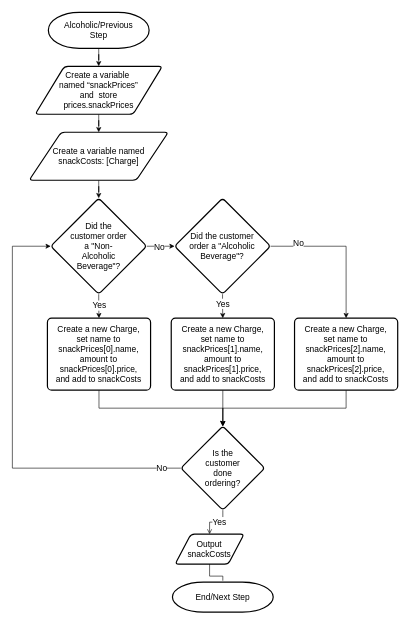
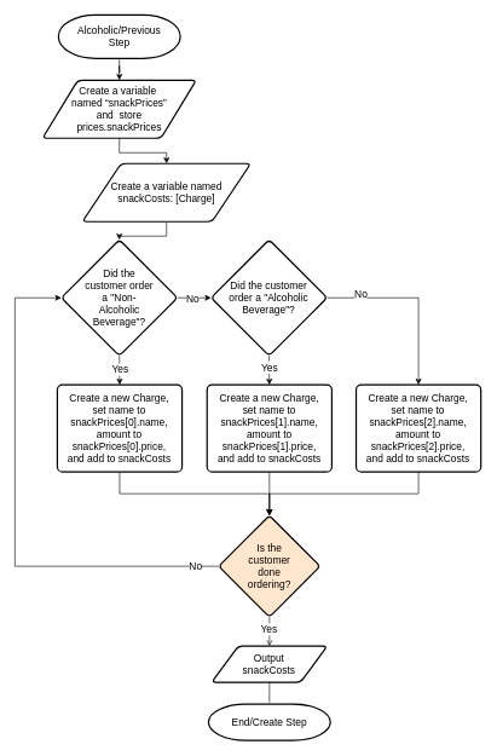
  <mxCell id="0" />
  <mxCell id="1" parent="0" />
  <mxCell id="2" value="" style="edgeStyle=orthogonalEdgeStyle;rounded=0;orthogonalLoop=1;jettySize=auto;html=1;fontSize=14;" parent="1" source="3" target="20" edge="1"><mxGeometry relative="1" as="geometry" /></mxCell>
  <mxCell id="3" value="Alcoholic/Previous Step" style="strokeWidth=2;html=1;shape=mxgraph.flowchart.terminator;whiteSpace=wrap;spacing=20;spacingTop=5;spacingBottom=5;spacingLeft=5;spacingRight=5;fontSize=14;" parent="1" vertex="1"><mxGeometry x="80" y="20" width="168" height="60" as="geometry" /></mxCell>
  <mxCell id="4" style="edgeStyle=orthogonalEdgeStyle;rounded=0;orthogonalLoop=1;jettySize=auto;html=1;spacing=12;spacingTop=5;spacingBottom=5;spacingLeft=5;spacingRight=5;entryX=0.5;entryY=0;entryDx=0;entryDy=0;fontSize=14;" parent="1" source="8" target="30" edge="1"><mxGeometry relative="1" as="geometry"><mxPoint x="370.44" y="540" as="targetPoint" /></mxGeometry></mxCell>
  <mxCell id="5" value="Yes" style="edgeLabel;html=1;align=center;verticalAlign=middle;resizable=0;points=[];spacing=12;spacingTop=5;spacingBottom=5;spacingLeft=5;spacingRight=5;fontSize=14;" parent="4" vertex="1" connectable="0"><mxGeometry x="-0.155" y="1" relative="1" as="geometry"><mxPoint x="-1" y="-1" as="offset" /></mxGeometry></mxCell>
  <mxCell id="6" style="edgeStyle=orthogonalEdgeStyle;rounded=0;orthogonalLoop=1;jettySize=auto;html=1;spacing=12;spacingTop=5;spacingBottom=5;spacingLeft=5;spacingRight=5;entryX=0.5;entryY=0;entryDx=0;entryDy=0;fontSize=14;" parent="1" source="8" target="31" edge="1"><mxGeometry relative="1" as="geometry"><mxPoint x="548.44" y="540" as="targetPoint" /><Array as="points"><mxPoint x="576" y="410" /></Array></mxGeometry></mxCell>
  <mxCell id="7" value="No" style="edgeLabel;html=1;align=center;verticalAlign=middle;resizable=0;points=[];spacing=12;spacingTop=5;spacingBottom=5;spacingLeft=5;spacingRight=5;fontSize=14;" parent="6" vertex="1" connectable="0"><mxGeometry x="0.068" relative="1" as="geometry"><mxPoint x="-80" y="-11" as="offset" /></mxGeometry></mxCell>
  <mxCell id="8" value="&lt;p style=&quot;line-height: 120%; font-size: 14px;&quot;&gt;Did the customer order a &quot;Alcoholic Beverage&quot;?&lt;br style=&quot;font-size: 14px;&quot;&gt;&lt;/p&gt;" style="rhombus;whiteSpace=wrap;html=1;strokeWidth=2;rounded=1;arcSize=12;verticalAlign=middle;horizontal=1;spacing=21;spacingBottom=5;spacingTop=5;spacingLeft=5;spacingRight=5;fontSize=14;" parent="1" vertex="1"><mxGeometry x="290.44" y="330" width="160" height="160" as="geometry" /></mxCell>
  <mxCell id="9" style="edgeStyle=orthogonalEdgeStyle;rounded=0;orthogonalLoop=1;jettySize=auto;html=1;entryX=0;entryY=0.5;entryDx=0;entryDy=0;spacing=12;spacingTop=5;spacingBottom=5;spacingLeft=5;spacingRight=5;fontSize=14;" parent="1" source="13" target="8" edge="1"><mxGeometry relative="1" as="geometry"><mxPoint x="310" y="410" as="targetPoint" /></mxGeometry></mxCell>
  <mxCell id="10" value="No" style="edgeLabel;html=1;align=center;verticalAlign=middle;resizable=0;points=[];spacing=12;spacingTop=5;spacingBottom=5;spacingLeft=5;spacingRight=5;fontSize=14;" parent="9" vertex="1" connectable="0"><mxGeometry x="0.068" relative="1" as="geometry"><mxPoint x="-5" as="offset" /></mxGeometry></mxCell>
  <mxCell id="11" style="edgeStyle=orthogonalEdgeStyle;rounded=0;orthogonalLoop=1;jettySize=auto;html=1;entryX=0.5;entryY=0;entryDx=0;entryDy=0;fontSize=14;" parent="1" source="13" target="29" edge="1"><mxGeometry relative="1" as="geometry"><mxPoint x="270.68" y="580" as="targetPoint" /><Array as="points" /></mxGeometry></mxCell>
  <mxCell id="12" value="Yes" style="edgeLabel;html=1;align=center;verticalAlign=middle;resizable=0;points=[];fontSize=14;" parent="11" vertex="1" connectable="0"><mxGeometry x="-0.827" y="-2" relative="1" as="geometry"><mxPoint x="2" y="15" as="offset" /></mxGeometry></mxCell>
  <mxCell id="13" value="&lt;p style=&quot;line-height: 120%;&quot;&gt;Did the customer order a &quot;Non-Alcoholic Beverage&quot;?&lt;/p&gt;" style="rhombus;whiteSpace=wrap;html=1;strokeWidth=2;rounded=1;arcSize=12;verticalAlign=middle;horizontal=1;spacing=20;spacingBottom=0;spacingTop=0;spacingLeft=10;spacingRight=10;fontSize=14;" parent="1" vertex="1"><mxGeometry x="84" y="330" width="160" height="160" as="geometry" /></mxCell>
  <mxCell id="14" value="" style="edgeStyle=orthogonalEdgeStyle;rounded=0;orthogonalLoop=1;jettySize=auto;html=1;fontSize=14;entryX=0.5;entryY=0;entryDx=0;entryDy=0;" parent="1" source="15" target="13" edge="1"><mxGeometry relative="1" as="geometry"><mxPoint x="164" y="340" as="targetPoint" /></mxGeometry></mxCell>
- <mxCell id="15" value="&lt;div style=&quot;font-size: 14px;&quot;&gt;Create a variable named &lt;br style=&quot;font-size: 14px;&quot;&gt;snackCosts: [Charge]&lt;/div&gt;" style="shape=parallelogram;html=1;strokeWidth=2;perimeter=parallelogramPerimeter;whiteSpace=wrap;rounded=1;arcSize=12;size=0.23;spacing=20;spacingTop=0;spacingBottom=0;spacingLeft=15;spacingRight=15;fontSize=14;" parent="1" vertex="1"><mxGeometry x="48" y="220" width="232" height="80" as="geometry" /></mxCell>
+ <mxCell id="15" value="&lt;div style=&quot;font-size: 14px;&quot;&gt;Create a variable named &lt;br style=&quot;font-size: 14px;&quot;&gt;snackCosts: [Charge]&lt;/div&gt;" style="shape=parallelogram;html=1;strokeWidth=2;perimeter=parallelogramPerimeter;whiteSpace=wrap;rounded=1;arcSize=12;size=0.23;spacing=20;spacingTop=0;spacingBottom=0;spacingLeft=15;spacingRight=15;fontSize=14;" parent="1" vertex="1"><mxGeometry x="113" y="225" width="232" height="80" as="geometry" /></mxCell>
  <mxCell id="16" style="edgeStyle=orthogonalEdgeStyle;rounded=0;orthogonalLoop=1;jettySize=auto;html=1;entryX=0.5;entryY=-0.047;entryDx=0;entryDy=0;entryPerimeter=0;fontSize=14;endArrow=none;" parent="1" source="17" target="21" edge="1"><mxGeometry relative="1" as="geometry"><mxPoint x="370.02" y="1050" as="targetPoint" /></mxGeometry></mxCell>
- <mxCell id="17" value="&lt;div&gt;Output snackCosts&lt;/div&gt;" style="shape=parallelogram;html=1;strokeWidth=2;perimeter=parallelogramPerimeter;whiteSpace=wrap;rounded=1;arcSize=12;size=0.23;spacing=20;spacingTop=20;spacingBottom=20;spacingLeft=30;spacingRight=30;fontSize=14;" parent="1" vertex="1"><mxGeometry x="291.32" y="890" width="115" height="50" as="geometry" /></mxCell>
+ <mxCell id="17" value="&lt;div&gt;Output snackCosts&lt;/div&gt;" style="shape=parallelogram;html=1;strokeWidth=2;perimeter=parallelogramPerimeter;whiteSpace=wrap;rounded=1;arcSize=12;size=0.23;spacing=20;spacingTop=20;spacingBottom=20;spacingLeft=30;spacingRight=30;fontSize=14;" parent="1" vertex="1"><mxGeometry x="291.32" y="890" width="159.12" height="50" as="geometry" /></mxCell>
  <mxCell id="18" value="" style="edgeStyle=orthogonalEdgeStyle;rounded=0;orthogonalLoop=1;jettySize=auto;html=1;fontSize=14;exitX=0.5;exitY=1;exitDx=0;exitDy=0;" parent="1" source="30" target="26" edge="1"><mxGeometry relative="1" as="geometry"><mxPoint x="370.916" y="650" as="sourcePoint" /></mxGeometry></mxCell>
  <mxCell id="19" value="" style="edgeStyle=orthogonalEdgeStyle;rounded=0;orthogonalLoop=1;jettySize=auto;html=1;fontSize=14;" parent="1" source="20" target="15" edge="1"><mxGeometry relative="1" as="geometry" /></mxCell>
  <mxCell id="20" value="&lt;div style=&quot;font-size: 14px;&quot;&gt;Create a variable&amp;nbsp; named “snackPrices” and&amp;nbsp; store prices.snackPrices&lt;/div&gt;" style="shape=parallelogram;html=1;strokeWidth=2;perimeter=parallelogramPerimeter;whiteSpace=wrap;rounded=1;arcSize=12;size=0.23;spacing=10;spacingTop=0;spacingBottom=0;spacingLeft=20;spacingRight=20;fontSize=14;" parent="1" vertex="1"><mxGeometry x="58" y="110" width="212" height="80" as="geometry" /></mxCell>
- <mxCell id="21" value="End/Next Step" style="strokeWidth=2;html=1;shape=mxgraph.flowchart.terminator;whiteSpace=wrap;spacing=20;spacingTop=5;spacingBottom=5;spacingLeft=5;spacingRight=5;fontSize=14;" parent="1" vertex="1"><mxGeometry x="286.88" y="970" width="168" height="50" as="geometry" /></mxCell>
+ <mxCell id="21" value="End/Create Step" style="strokeWidth=2;html=1;shape=mxgraph.flowchart.terminator;whiteSpace=wrap;spacing=20;spacingTop=5;spacingBottom=5;spacingLeft=5;spacingRight=5;fontSize=14;" parent="1" vertex="1"><mxGeometry x="286.88" y="970" width="168" height="50" as="geometry" /></mxCell>
  <mxCell id="22" value="" style="edgeStyle=orthogonalEdgeStyle;rounded=0;orthogonalLoop=1;jettySize=auto;html=1;fontSize=14;endArrow=open;" parent="1" source="26" target="17" edge="1"><mxGeometry relative="1" as="geometry" /></mxCell>
  <mxCell id="23" value="Yes" style="edgeLabel;html=1;align=center;verticalAlign=middle;resizable=0;points=[];fontSize=14;" parent="22" vertex="1" connectable="0"><mxGeometry x="-0.163" y="-1" relative="1" as="geometry"><mxPoint as="offset" /></mxGeometry></mxCell>
  <mxCell id="24" style="edgeStyle=orthogonalEdgeStyle;rounded=0;orthogonalLoop=1;jettySize=auto;html=1;entryX=0;entryY=0.5;entryDx=0;entryDy=0;exitX=0;exitY=0.5;exitDx=0;exitDy=0;fontSize=14;" parent="1" source="26" target="13" edge="1"><mxGeometry relative="1" as="geometry"><mxPoint x="210" y="710" as="sourcePoint" /><Array as="points"><mxPoint y="780" x="20" /><mxPoint y="410" x="20" /></Array></mxGeometry></mxCell>
  <mxCell id="25" value="No" style="edgeLabel;html=1;align=center;verticalAlign=middle;resizable=0;points=[];fontSize=14;" parent="24" vertex="1" connectable="0"><mxGeometry x="-0.904" y="1" relative="1" as="geometry"><mxPoint x="2" y="-1" as="offset" /></mxGeometry></mxCell>
- <mxCell id="26" value="&lt;p style=&quot;line-height: 120%; font-size: 14px;&quot;&gt;Is the customer done ordering?&lt;br style=&quot;font-size: 14px;&quot;&gt;&lt;/p&gt;" style="rhombus;whiteSpace=wrap;html=1;strokeWidth=2;rounded=1;arcSize=12;verticalAlign=middle;horizontal=1;spacing=21;spacingBottom=5;spacingTop=5;spacingLeft=5;spacingRight=5;fontSize=14;" parent="1" vertex="1"><mxGeometry x="300.88" y="710" width="140" height="140" as="geometry" /></mxCell>
+ <mxCell id="26" value="&lt;p style=&quot;line-height: 120%; font-size: 14px;&quot;&gt;Is the customer done ordering?&lt;br style=&quot;font-size: 14px;&quot;&gt;&lt;/p&gt;" style="rhombus;whiteSpace=wrap;html=1;strokeWidth=2;rounded=1;arcSize=12;verticalAlign=middle;horizontal=1;spacing=21;spacingBottom=5;spacingTop=5;spacingLeft=5;spacingRight=5;fontSize=14;fillColor=#ffe6cc;" parent="1" vertex="1"><mxGeometry x="300.88" y="710" width="140" height="140" as="geometry" /></mxCell>
  <mxCell id="27" style="edgeStyle=orthogonalEdgeStyle;rounded=0;orthogonalLoop=1;jettySize=auto;html=1;entryX=0.5;entryY=0;entryDx=0;entryDy=0;fontSize=14;exitX=0.5;exitY=1;exitDx=0;exitDy=0;" parent="1" source="31" target="26" edge="1"><mxGeometry relative="1" as="geometry"><Array as="points"><mxPoint x="576.44" y="680" /><mxPoint x="370.44" y="680" /></Array><mxPoint x="548.44" y="660" as="sourcePoint" /></mxGeometry></mxCell>
  <mxCell id="28" style="edgeStyle=orthogonalEdgeStyle;rounded=0;orthogonalLoop=1;jettySize=auto;html=1;entryX=0.5;entryY=0;entryDx=0;entryDy=0;fontSize=14;" parent="1" source="29" target="26" edge="1"><mxGeometry relative="1" as="geometry"><Array as="points"><mxPoint x="164.44" y="680" /><mxPoint x="370.44" y="680" /></Array></mxGeometry></mxCell>
  <mxCell id="29" value="Create a new Charge, set name to snackPrices[0].name, amount to snackPrices[0].price, and add to snackCosts" style="rounded=1;whiteSpace=wrap;html=1;absoluteArcSize=1;arcSize=14;strokeWidth=2;spacing=10;spacingTop=0;spacingBottom=0;spacingLeft=0;spacingRight=0;fontSize=14;" parent="1" vertex="1"><mxGeometry x="78.44" y="530" width="172" height="120" as="geometry" /></mxCell>
  <mxCell id="30" value="Create a new Charge, set name to snackPrices[1].name, amount to snackPrices[1].price, and add to snackCosts" style="rounded=1;whiteSpace=wrap;html=1;absoluteArcSize=1;arcSize=14;strokeWidth=2;spacing=10;spacingTop=0;spacingBottom=0;spacingLeft=0;spacingRight=0;fontSize=14;" vertex="1" parent="1"><mxGeometry x="284.88" y="530" width="172" height="120" as="geometry" /></mxCell>
  <mxCell id="31" value="Create a new Charge, set name to snackPrices[2].name, amount to snackPrices[2].price, and add to snackCosts" style="rounded=1;whiteSpace=wrap;html=1;absoluteArcSize=1;arcSize=14;strokeWidth=2;spacing=10;spacingTop=0;spacingBottom=0;spacingLeft=0;spacingRight=0;fontSize=14;" vertex="1" parent="1"><mxGeometry x="490.44" y="530" width="172" height="120" as="geometry" /></mxCell>
